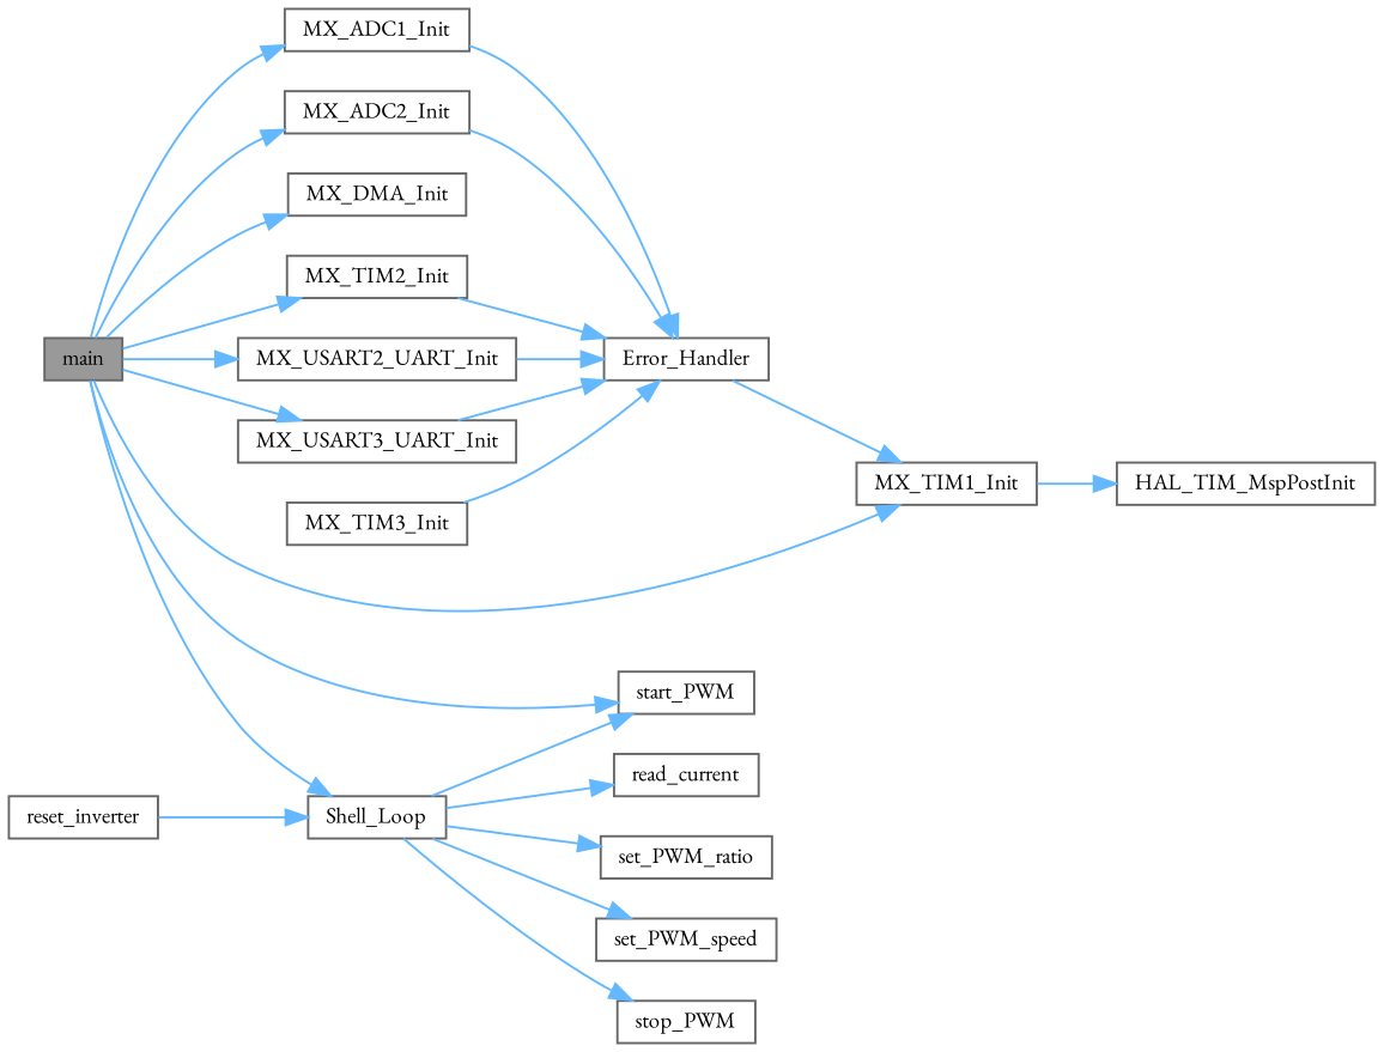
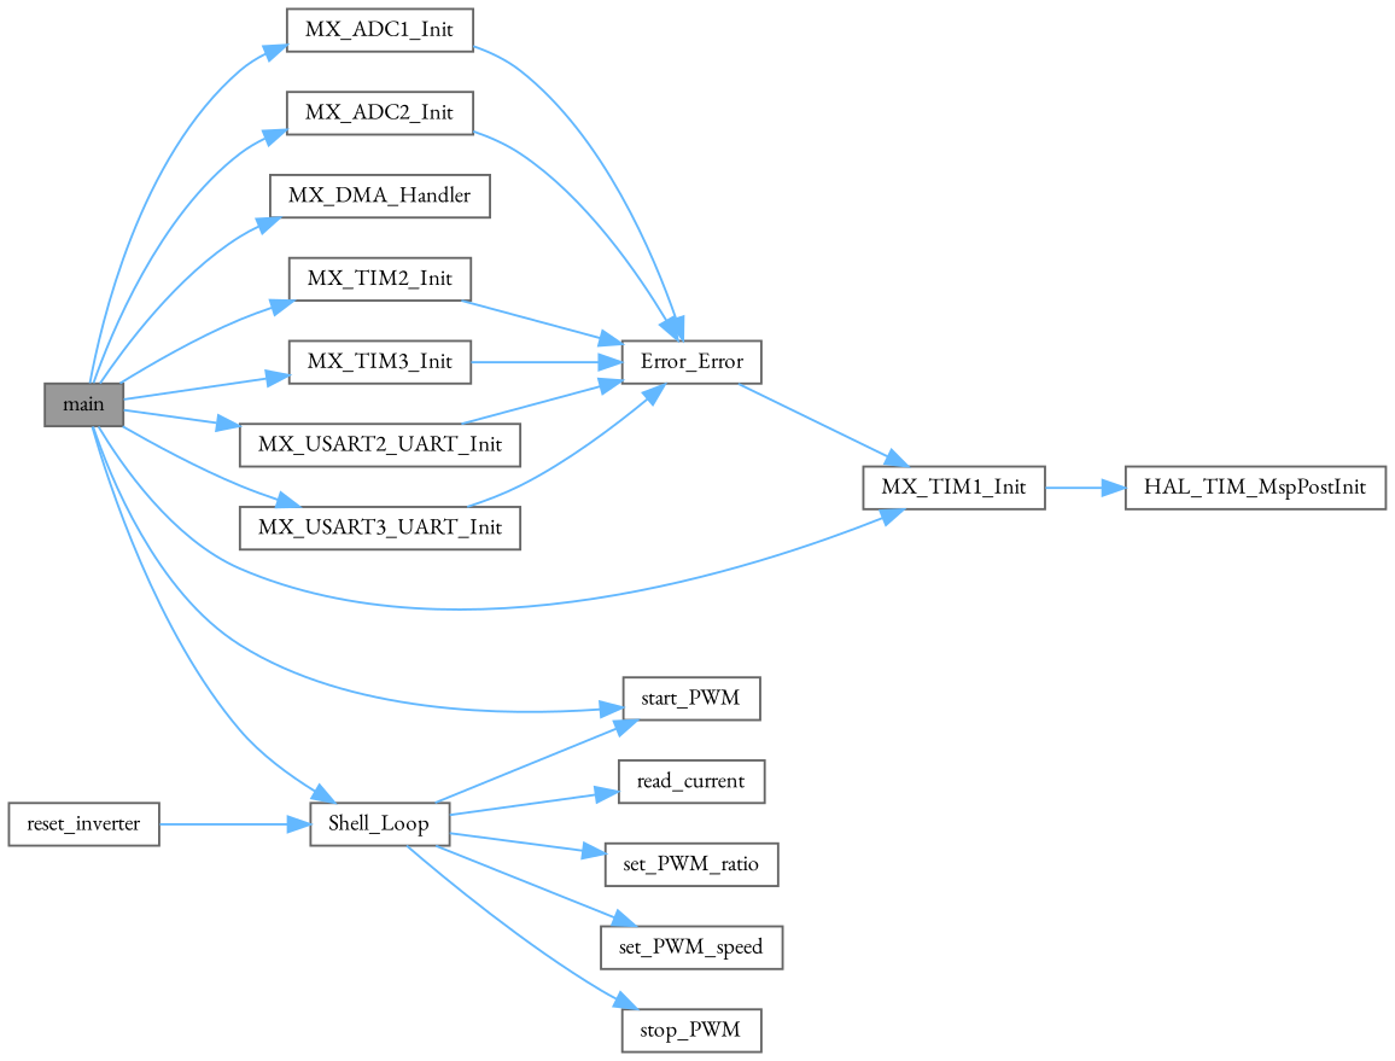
  digraph {
    fontname="EB Garamond"
    rankdir=LR
    node [color=grey40 fillcolor=white fontname="EB Garamond" fontsize=10 shape=box style=filled]
    edge [color=steelblue1 fontname="EB Garamond" fontsize=10 labelfontname=Helvetica labelfontsize=10 style=solid]
    n1 [color=gray40 fillcolor=grey60 fontcolor=black height=0.2 label=main width=0.4]
    n2 [height=0.2 label=MX_ADC1_Init width=0.4]
    n3 [height=0.2 label=MX_ADC2_Init width=0.4]
-   n4 [height=0.2 label=MX_DMA_Init width=0.4]
+   n4 [height=0.2 label=MX_DMA_Handler width=0.4]
    n5 [height=0.2 label=MX_TIM1_Init width=0.4]
    n6 [height=0.2 label=MX_TIM2_Init width=0.4]
    n7 [height=0.2 label=MX_TIM3_Init width=0.4]
    n8 [height=0.2 label=MX_USART2_UART_Init width=0.4]
    n9 [height=0.2 label=MX_USART3_UART_Init width=0.4]
    n10 [height=0.2 label=Shell_Loop width=0.4]
    n11 [height=0.2 label=start_PWM width=0.4]
-   n12 [height=0.2 label=Error_Handler width=0.4]
+   n12 [height=0.2 label=Error_Error width=0.4]
    n13 [height=0.2 label=HAL_TIM_MspPostInit width=0.4]
    n14 [height=0.2 label=read_current width=0.4]
    n15 [height=0.2 label=set_PWM_ratio width=0.4]
    n16 [height=0.2 label=set_PWM_speed width=0.4]
    n17 [height=0.2 label=stop_PWM width=0.4]
    n18 [height=0.2 label=reset_inverter width=0.4]
    n1 -> n2
    n1 -> n3
    n1 -> n4
    n1 -> n5
    n1 -> n6
+   n1 -> n7
    n1 -> n8
    n1 -> n9
    n1 -> n10
    n1 -> n11
    n2 -> n12
    n3 -> n12
    n5 -> n13
    n6 -> n12
    n7 -> n12
    n8 -> n12
    n9 -> n12
    n10 -> n11
    n10 -> n14
    n10 -> n15
    n10 -> n16
    n10 -> n17
    n12 -> n5
    n18 -> n10
  }
